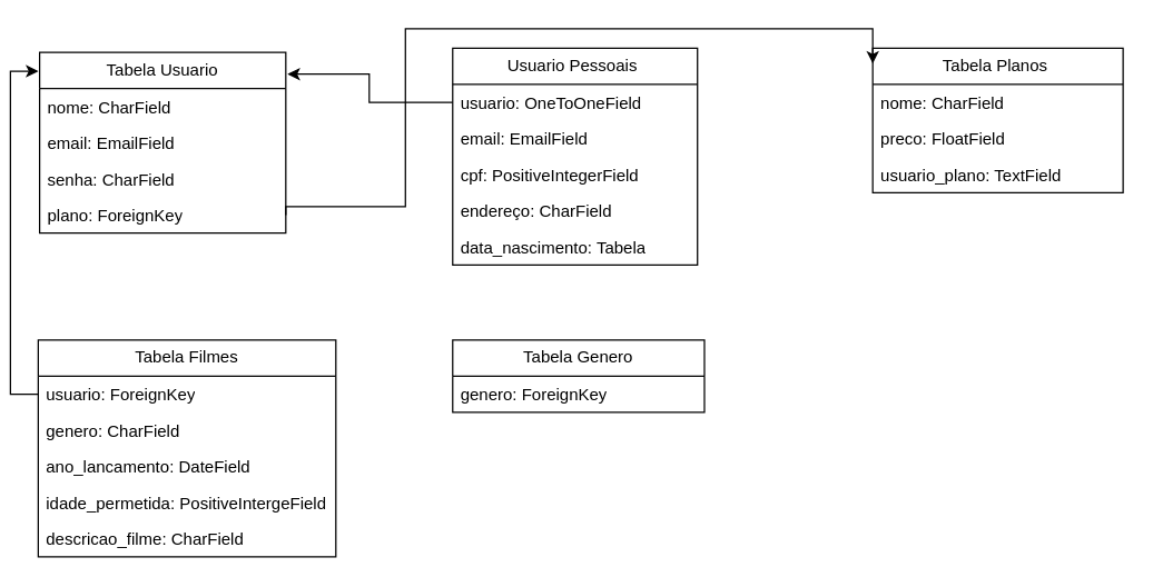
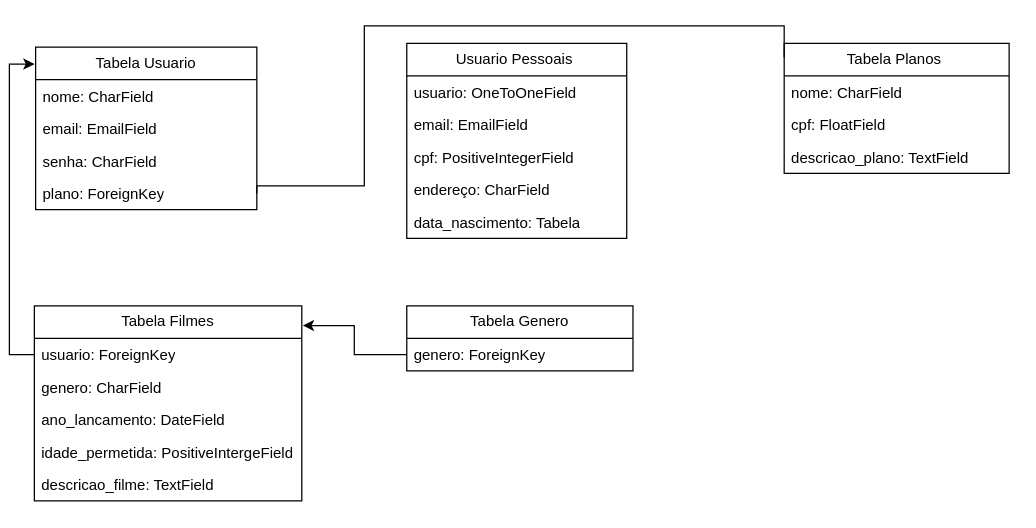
  <mxCell id="0" />
  <mxCell id="1" parent="0" />
  <mxCell id="2" value="Tabela Usuario" style="swimlane;fontStyle=0;childLayout=stackLayout;horizontal=1;startSize=26;fillColor=none;horizontalStack=0;resizeParent=1;resizeParentMax=0;resizeLast=0;collapsible=1;marginBottom=0;whiteSpace=wrap;html=1;" parent="1" vertex="1"><mxGeometry x="21" y="37" width="177" height="130" as="geometry" /></mxCell>
  <mxCell id="3" value="nome: CharField" style="text;strokeColor=none;fillColor=none;align=left;verticalAlign=top;spacingLeft=4;spacingRight=4;overflow=hidden;rotatable=0;points=[[0,0.5],[1,0.5]];portConstraint=eastwest;whiteSpace=wrap;html=1;" parent="2" vertex="1"><mxGeometry y="26" width="177" height="26" as="geometry" /></mxCell>
  <mxCell id="4" value="email: EmailField" style="text;strokeColor=none;fillColor=none;align=left;verticalAlign=top;spacingLeft=4;spacingRight=4;overflow=hidden;rotatable=0;points=[[0,0.5],[1,0.5]];portConstraint=eastwest;whiteSpace=wrap;html=1;" parent="2" vertex="1"><mxGeometry y="52" width="177" height="26" as="geometry" /></mxCell>
  <mxCell id="5" value="senha: CharField" style="text;strokeColor=none;fillColor=none;align=left;verticalAlign=top;spacingLeft=4;spacingRight=4;overflow=hidden;rotatable=0;points=[[0,0.5],[1,0.5]];portConstraint=eastwest;whiteSpace=wrap;html=1;" parent="2" vertex="1"><mxGeometry y="78" width="177" height="26" as="geometry" /></mxCell>
  <mxCell id="6" value="plano: ForeignKey" style="text;strokeColor=none;fillColor=none;align=left;verticalAlign=top;spacingLeft=4;spacingRight=4;overflow=hidden;rotatable=0;points=[[0,0.5],[1,0.5]];portConstraint=eastwest;whiteSpace=wrap;html=1;" vertex="1" parent="2"><mxGeometry y="104" width="177" height="26" as="geometry" /></mxCell>
  <mxCell id="7" value="Usuario Pessoais&amp;nbsp;" style="swimlane;fontStyle=0;childLayout=stackLayout;horizontal=1;startSize=26;fillColor=none;horizontalStack=0;resizeParent=1;resizeParentMax=0;resizeLast=0;collapsible=1;marginBottom=0;whiteSpace=wrap;html=1;" parent="1" vertex="1"><mxGeometry x="318" y="34" width="176" height="156" as="geometry" /></mxCell>
  <mxCell id="8" value="usuario: OneToOneField&amp;nbsp;" style="text;strokeColor=none;fillColor=none;align=left;verticalAlign=top;spacingLeft=4;spacingRight=4;overflow=hidden;rotatable=0;points=[[0,0.5],[1,0.5]];portConstraint=eastwest;whiteSpace=wrap;html=1;" parent="7" vertex="1"><mxGeometry y="26" width="176" height="26" as="geometry" /></mxCell>
  <mxCell id="9" value="email: EmailField" style="text;strokeColor=none;fillColor=none;align=left;verticalAlign=top;spacingLeft=4;spacingRight=4;overflow=hidden;rotatable=0;points=[[0,0.5],[1,0.5]];portConstraint=eastwest;whiteSpace=wrap;html=1;" parent="7" vertex="1"><mxGeometry y="52" width="176" height="26" as="geometry" /></mxCell>
  <mxCell id="10" value="cpf: PositiveIntegerField" style="text;strokeColor=none;fillColor=none;align=left;verticalAlign=top;spacingLeft=4;spacingRight=4;overflow=hidden;rotatable=0;points=[[0,0.5],[1,0.5]];portConstraint=eastwest;whiteSpace=wrap;html=1;" parent="7" vertex="1"><mxGeometry y="78" width="176" height="26" as="geometry" /></mxCell>
  <mxCell id="11" value="endereço: CharField" style="text;strokeColor=none;fillColor=none;align=left;verticalAlign=top;spacingLeft=4;spacingRight=4;overflow=hidden;rotatable=0;points=[[0,0.5],[1,0.5]];portConstraint=eastwest;whiteSpace=wrap;html=1;" parent="7" vertex="1"><mxGeometry y="104" width="176" height="26" as="geometry" /></mxCell>
  <mxCell id="12" value="data_nascimento: Tabela" style="text;strokeColor=none;fillColor=none;align=left;verticalAlign=top;spacingLeft=4;spacingRight=4;overflow=hidden;rotatable=0;points=[[0,0.5],[1,0.5]];portConstraint=eastwest;whiteSpace=wrap;html=1;" vertex="1" parent="7"><mxGeometry y="130" width="176" height="26" as="geometry" /></mxCell>
  <mxCell id="13" value="Tabela Planos&amp;nbsp;" style="swimlane;fontStyle=0;childLayout=stackLayout;horizontal=1;startSize=26;fillColor=none;horizontalStack=0;resizeParent=1;resizeParentMax=0;resizeLast=0;collapsible=1;marginBottom=0;whiteSpace=wrap;html=1;" vertex="1" parent="1"><mxGeometry x="620" y="34" width="180" height="104" as="geometry" /></mxCell>
  <mxCell id="14" value="nome: CharField" style="text;strokeColor=none;fillColor=none;align=left;verticalAlign=top;spacingLeft=4;spacingRight=4;overflow=hidden;rotatable=0;points=[[0,0.5],[1,0.5]];portConstraint=eastwest;whiteSpace=wrap;html=1;" vertex="1" parent="13"><mxGeometry y="26" width="180" height="26" as="geometry" /></mxCell>
- <mxCell id="15" value="preco: FloatField" style="text;strokeColor=none;fillColor=none;align=left;verticalAlign=top;spacingLeft=4;spacingRight=4;overflow=hidden;rotatable=0;points=[[0,0.5],[1,0.5]];portConstraint=eastwest;whiteSpace=wrap;html=1;" vertex="1" parent="13"><mxGeometry y="52" width="180" height="26" as="geometry" /></mxCell>
- <mxCell id="16" value="usuario_plano: TextField" style="text;strokeColor=none;fillColor=none;align=left;verticalAlign=top;spacingLeft=4;spacingRight=4;overflow=hidden;rotatable=0;points=[[0,0.5],[1,0.5]];portConstraint=eastwest;whiteSpace=wrap;html=1;" vertex="1" parent="13"><mxGeometry y="78" width="180" height="26" as="geometry" /></mxCell>
+ <mxCell id="15" value="cpf: FloatField" style="text;strokeColor=none;fillColor=none;align=left;verticalAlign=top;spacingLeft=4;spacingRight=4;overflow=hidden;rotatable=0;points=[[0,0.5],[1,0.5]];portConstraint=eastwest;whiteSpace=wrap;html=1;" vertex="1" parent="13"><mxGeometry y="52" width="180" height="26" as="geometry" /></mxCell>
+ <mxCell id="16" value="descricao_plano: TextField" style="text;strokeColor=none;fillColor=none;align=left;verticalAlign=top;spacingLeft=4;spacingRight=4;overflow=hidden;rotatable=0;points=[[0,0.5],[1,0.5]];portConstraint=eastwest;whiteSpace=wrap;html=1;" vertex="1" parent="13"><mxGeometry y="78" width="180" height="26" as="geometry" /></mxCell>
  <mxCell id="17" value="Tabela Filmes" style="swimlane;fontStyle=0;childLayout=stackLayout;horizontal=1;startSize=26;fillColor=none;horizontalStack=0;resizeParent=1;resizeParentMax=0;resizeLast=0;collapsible=1;marginBottom=0;whiteSpace=wrap;html=1;" vertex="1" parent="1"><mxGeometry x="20" y="244" width="214" height="156" as="geometry" /></mxCell>
  <mxCell id="18" value="usuario: ForeignKey" style="text;strokeColor=none;fillColor=none;align=left;verticalAlign=top;spacingLeft=4;spacingRight=4;overflow=hidden;rotatable=0;points=[[0,0.5],[1,0.5]];portConstraint=eastwest;whiteSpace=wrap;html=1;" vertex="1" parent="17"><mxGeometry y="26" width="214" height="26" as="geometry" /></mxCell>
  <mxCell id="19" value="genero: CharField&amp;nbsp;" style="text;strokeColor=none;fillColor=none;align=left;verticalAlign=top;spacingLeft=4;spacingRight=4;overflow=hidden;rotatable=0;points=[[0,0.5],[1,0.5]];portConstraint=eastwest;whiteSpace=wrap;html=1;" vertex="1" parent="17"><mxGeometry y="52" width="214" height="26" as="geometry" /></mxCell>
  <mxCell id="20" value="ano_lancamento: DateField" style="text;strokeColor=none;fillColor=none;align=left;verticalAlign=top;spacingLeft=4;spacingRight=4;overflow=hidden;rotatable=0;points=[[0,0.5],[1,0.5]];portConstraint=eastwest;whiteSpace=wrap;html=1;" vertex="1" parent="17"><mxGeometry y="78" width="214" height="26" as="geometry" /></mxCell>
  <mxCell id="21" value="idade_permetida: PositiveIntergeField" style="text;strokeColor=none;fillColor=none;align=left;verticalAlign=top;spacingLeft=4;spacingRight=4;overflow=hidden;rotatable=0;points=[[0,0.5],[1,0.5]];portConstraint=eastwest;whiteSpace=wrap;html=1;" vertex="1" parent="17"><mxGeometry y="104" width="214" height="26" as="geometry" /></mxCell>
- <mxCell id="22" value="descricao_filme: CharField" style="text;strokeColor=none;fillColor=none;align=left;verticalAlign=top;spacingLeft=4;spacingRight=4;overflow=hidden;rotatable=0;points=[[0,0.5],[1,0.5]];portConstraint=eastwest;whiteSpace=wrap;html=1;" vertex="1" parent="17"><mxGeometry y="130" width="214" height="26" as="geometry" /></mxCell>
+ <mxCell id="22" value="descricao_filme: TextField" style="text;strokeColor=none;fillColor=none;align=left;verticalAlign=top;spacingLeft=4;spacingRight=4;overflow=hidden;rotatable=0;points=[[0,0.5],[1,0.5]];portConstraint=eastwest;whiteSpace=wrap;html=1;" vertex="1" parent="17"><mxGeometry y="130" width="214" height="26" as="geometry" /></mxCell>
  <mxCell id="23" value="Tabela Genero" style="swimlane;fontStyle=0;childLayout=stackLayout;horizontal=1;startSize=26;fillColor=none;horizontalStack=0;resizeParent=1;resizeParentMax=0;resizeLast=0;collapsible=1;marginBottom=0;whiteSpace=wrap;html=1;" vertex="1" parent="1"><mxGeometry x="318" y="244" width="181" height="52" as="geometry" /></mxCell>
  <mxCell id="24" value="genero: ForeignKey&lt;div&gt;&lt;br&gt;&lt;/div&gt;" style="text;strokeColor=none;fillColor=none;align=left;verticalAlign=top;spacingLeft=4;spacingRight=4;overflow=hidden;rotatable=0;points=[[0,0.5],[1,0.5]];portConstraint=eastwest;whiteSpace=wrap;html=1;" vertex="1" parent="23"><mxGeometry y="26" width="181" height="26" as="geometry" /></mxCell>
- <mxCell id="25" style="edgeStyle=orthogonalEdgeStyle;rounded=0;orthogonalLoop=1;jettySize=auto;html=1;exitX=0;exitY=0.5;exitDx=0;exitDy=0;entryX=1.007;entryY=0.12;entryDx=0;entryDy=0;entryPerimeter=0;" edge="1" parent="1" source="8" target="2"><mxGeometry relative="1" as="geometry" /></mxCell>
+ <mxCell id="26" style="edgeStyle=orthogonalEdgeStyle;rounded=0;orthogonalLoop=1;jettySize=auto;html=1;exitX=0;exitY=0.5;exitDx=0;exitDy=0;entryX=1.004;entryY=0.101;entryDx=0;entryDy=0;entryPerimeter=0;" edge="1" parent="1" source="24" target="17"><mxGeometry relative="1" as="geometry" /></mxCell>
  <mxCell id="27" style="edgeStyle=orthogonalEdgeStyle;rounded=0;orthogonalLoop=1;jettySize=auto;html=1;exitX=0;exitY=0.5;exitDx=0;exitDy=0;entryX=-0.005;entryY=0.104;entryDx=0;entryDy=0;entryPerimeter=0;" edge="1" parent="1" source="18" target="2"><mxGeometry relative="1" as="geometry" /></mxCell>
- <mxCell id="28" style="edgeStyle=orthogonalEdgeStyle;rounded=0;orthogonalLoop=1;jettySize=auto;html=1;exitX=1;exitY=0.5;exitDx=0;exitDy=0;entryX=0;entryY=0.106;entryDx=0;entryDy=0;entryPerimeter=0;" edge="1" parent="1" source="6" target="13"><mxGeometry relative="1" as="geometry"><Array as="points"><mxPoint x="198" y="148" /><mxPoint x="284" y="148" /><mxPoint x="284" y="20" /><mxPoint x="620" y="20" /></Array></mxGeometry></mxCell>
+ <mxCell id="28" style="edgeStyle=orthogonalEdgeStyle;rounded=0;orthogonalLoop=1;jettySize=auto;html=1;exitX=1;exitY=0.5;exitDx=0;exitDy=0;entryX=0;entryY=0.106;entryDx=0;entryDy=0;entryPerimeter=0;endArrow=none;" edge="1" parent="1" source="6" target="13"><mxGeometry relative="1" as="geometry"><Array as="points"><mxPoint x="198" y="148" /><mxPoint x="284" y="148" /><mxPoint x="284" y="20" /><mxPoint x="620" y="20" /></Array></mxGeometry></mxCell>
